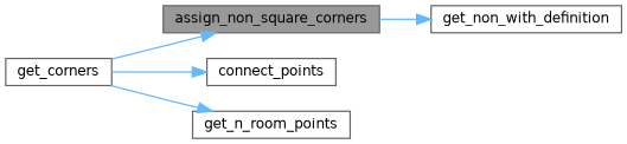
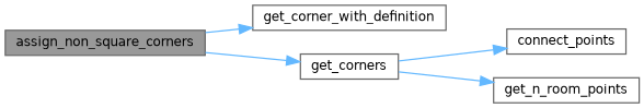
  digraph {
    rankdir=LR
    node [color=grey40 fillcolor=white fontname=Helvetica fontsize=10 shape=box style=filled]
    edge [color=steelblue1 fontname=Helvetica fontsize=10 labelfontname=Helvetica labelfontsize=10 style=solid]
    n1 [color=gray40 fillcolor=grey60 fontcolor=black height=0.2 label=assign_non_square_corners width=0.4]
-   n2 [height=0.2 label=get_non_with_definition width=0.4]
+   n2 [height=0.2 label=get_corner_with_definition width=0.4]
    n3 [height=0.2 label=get_corners width=0.4]
    n4 [height=0.2 label=connect_points width=0.4]
    n5 [height=0.2 label=get_n_room_points width=0.4]
    n1 -> n2
-   n3 -> n1
+   n1 -> n3
    n3 -> n4
    n3 -> n5
  }
